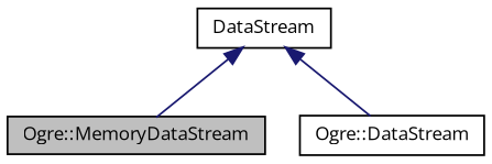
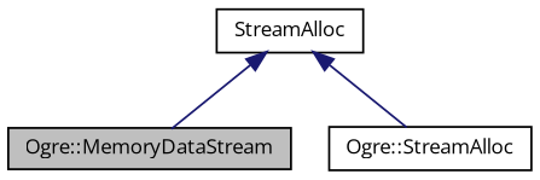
  digraph {
    fontname="Open Sans"
    node [color=black fontname="Open Sans" fontsize=10 shape=record]
    edge [color=midnightblue dir=back fontname="Open Sans" fontsize=10 labelfontname=Helvetica labelfontsize=10 style=solid]
    n1 [fillcolor=grey75 fontcolor=black height=0.2 label="Ogre::MemoryDataStream" style=filled width=0.4]
-   n2 [height=0.2 label="Ogre::DataStream" width=0.4]
-   n3 [height=0.2 label=DataStream width=0.4]
+   n2 [height=0.2 label="Ogre::StreamAlloc" width=0.4]
+   n3 [height=0.2 label=StreamAlloc width=0.4]
    n3 -> n1
    n3 -> n2
  }
